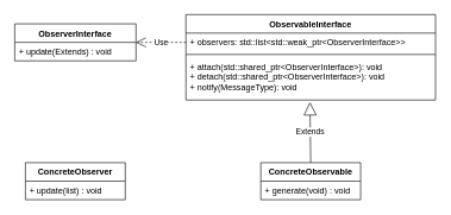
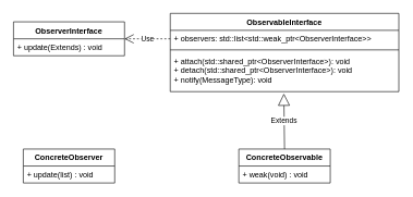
  <mxCell id="0" />
  <mxCell id="1" parent="0" />
  <mxCell id="2" value="ObservableInterface" style="swimlane;fontStyle=1;align=center;verticalAlign=top;childLayout=stackLayout;horizontal=1;startSize=26;horizontalStack=0;resizeParent=1;resizeParentMax=0;resizeLast=0;collapsible=1;marginBottom=0;" vertex="1" parent="1"><mxGeometry x="260" y="20" width="350" height="120" as="geometry" /></mxCell>
  <mxCell id="3" value="+ observers: std::list&lt;std::weak_ptr&lt;ObserverInterface&gt;&gt;" style="text;strokeColor=none;fillColor=none;align=left;verticalAlign=top;spacingLeft=4;spacingRight=4;overflow=hidden;rotatable=0;points=[[0,0.5],[1,0.5]];portConstraint=eastwest;" vertex="1" parent="2"><mxGeometry y="26" width="350" height="26" as="geometry" /></mxCell>
  <mxCell id="4" value="" style="line;strokeWidth=1;fillColor=none;align=left;verticalAlign=middle;spacingTop=-1;spacingLeft=3;spacingRight=3;rotatable=0;labelPosition=right;points=[];portConstraint=eastwest;strokeColor=inherit;" vertex="1" parent="2"><mxGeometry y="52" width="350" height="8" as="geometry" /></mxCell>
  <mxCell id="5" value="+ attach(std::shared_ptr&lt;ObserverInterface&gt;): void&#10;+ detach(std::shared_ptr&lt;ObserverInterface&gt;): void&#10;+ notify(MessageType): void" style="text;strokeColor=none;fillColor=none;align=left;verticalAlign=top;spacingLeft=4;spacingRight=4;overflow=hidden;rotatable=0;points=[[0,0.5],[1,0.5]];portConstraint=eastwest;" vertex="1" parent="2"><mxGeometry y="60" width="350" height="60" as="geometry" /></mxCell>
  <mxCell id="6" value="ObserverInterface" style="swimlane;fontStyle=1;childLayout=stackLayout;horizontal=1;startSize=26;fillColor=none;horizontalStack=0;resizeParent=1;resizeParentMax=0;resizeLast=0;collapsible=1;marginBottom=0;" vertex="1" parent="1"><mxGeometry x="20" y="33" width="170" height="52" as="geometry" /></mxCell>
  <mxCell id="7" value="+ update(Extends) : void" style="text;strokeColor=none;fillColor=none;align=left;verticalAlign=top;spacingLeft=4;spacingRight=4;overflow=hidden;rotatable=0;points=[[0,0.5],[1,0.5]];portConstraint=eastwest;" vertex="1" parent="6"><mxGeometry y="26" width="170" height="26" as="geometry" /></mxCell>
  <mxCell id="8" value="ConcreteObservable" style="swimlane;fontStyle=1;childLayout=stackLayout;horizontal=1;startSize=26;fillColor=none;horizontalStack=0;resizeParent=1;resizeParentMax=0;resizeLast=0;collapsible=1;marginBottom=0;" vertex="1" parent="1"><mxGeometry x="365" y="228" width="140" height="52" as="geometry" /></mxCell>
- <mxCell id="9" value="+ generate(void) : void" style="text;strokeColor=none;fillColor=none;align=left;verticalAlign=top;spacingLeft=4;spacingRight=4;overflow=hidden;rotatable=0;points=[[0,0.5],[1,0.5]];portConstraint=eastwest;" vertex="1" parent="8"><mxGeometry y="26" width="140" height="26" as="geometry" /></mxCell>
+ <mxCell id="9" value="+ weak(void) : void" style="text;strokeColor=none;fillColor=none;align=left;verticalAlign=top;spacingLeft=4;spacingRight=4;overflow=hidden;rotatable=0;points=[[0,0.5],[1,0.5]];portConstraint=eastwest;" vertex="1" parent="8"><mxGeometry y="26" width="140" height="26" as="geometry" /></mxCell>
  <mxCell id="10" value="ConcreteObserver" style="swimlane;fontStyle=1;childLayout=stackLayout;horizontal=1;startSize=26;fillColor=none;horizontalStack=0;resizeParent=1;resizeParentMax=0;resizeLast=0;collapsible=1;marginBottom=0;" vertex="1" parent="1"><mxGeometry x="35" y="228" width="140" height="52" as="geometry" /></mxCell>
  <mxCell id="11" value="+ update(list) : void" style="text;strokeColor=none;fillColor=none;align=left;verticalAlign=top;spacingLeft=4;spacingRight=4;overflow=hidden;rotatable=0;points=[[0,0.5],[1,0.5]];portConstraint=eastwest;" vertex="1" parent="10"><mxGeometry y="26" width="140" height="26" as="geometry" /></mxCell>
  <mxCell id="12" value="Extends" style="endArrow=block;endSize=16;endFill=0;html=1;rounded=0;exitX=0.5;exitY=0;exitDx=0;exitDy=0;entryX=0.497;entryY=1.05;entryDx=0;entryDy=0;entryPerimeter=0;" edge="1" parent="1" source="8" target="5"><mxGeometry width="160" relative="1" as="geometry"><mxPoint x="480" y="98" as="sourcePoint" /><mxPoint x="640" y="98" as="targetPoint" /></mxGeometry></mxCell>
  <mxCell id="13" value="Use" style="endArrow=open;endSize=12;dashed=1;html=1;rounded=0;entryX=1;entryY=0.5;entryDx=0;entryDy=0;exitX=0;exitY=0.5;exitDx=0;exitDy=0;" edge="1" parent="1" source="3" target="6"><mxGeometry width="160" relative="1" as="geometry"><mxPoint x="550" y="98" as="sourcePoint" /><mxPoint x="710" y="98" as="targetPoint" /></mxGeometry></mxCell>
